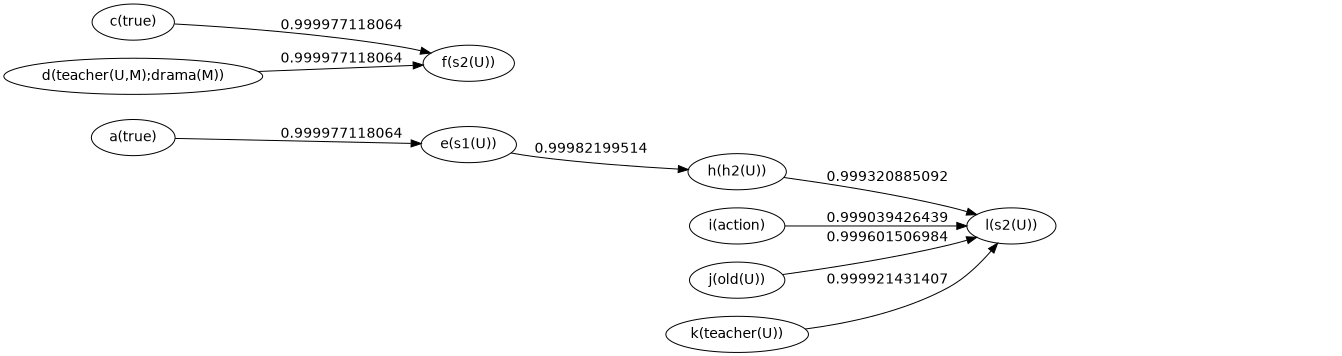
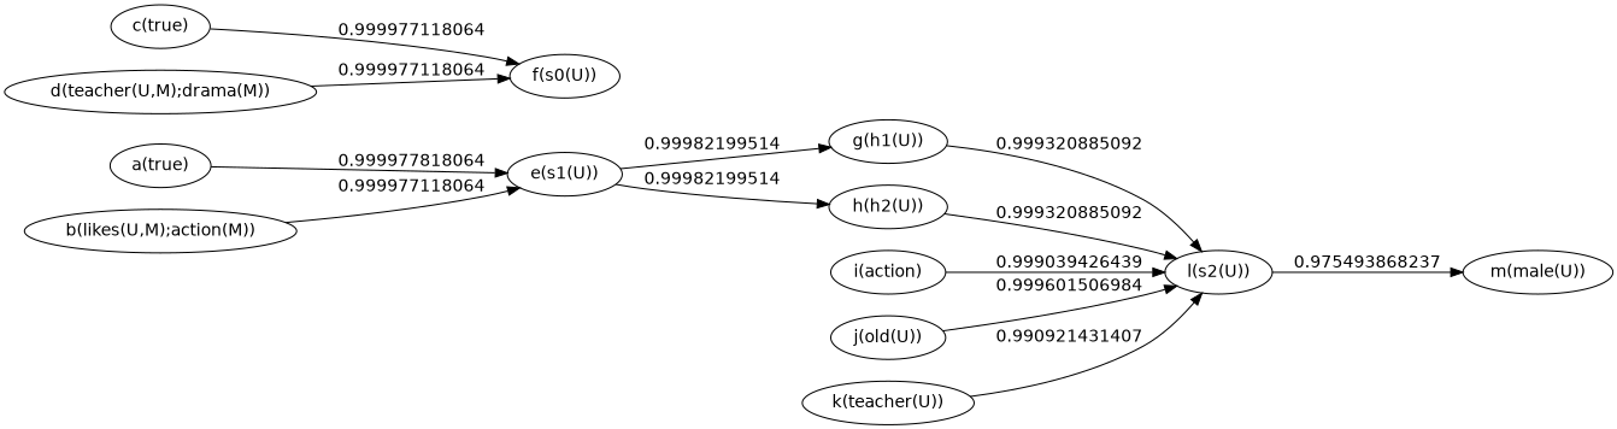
  digraph {
    fontname="DejaVu Sans"
    rankdir=LR
    node [fontname="DejaVu Sans"]
    edge [fontname="DejaVu Sans"]
    "a(true)"
    "e(s1(U))"
+   "g(h1(U))"
    "h(h2(U))"
    n5 [label="l(s2(U))"]
+   "b(likes(U,M);action(M))"
    "c(true)"
-   "f(s2(U))"
+   "f(s2(U))" [label="f(s0(U))"]
    n9 [label="d(teacher(U,M);drama(M))"]
    n10 [label="i(action)"]
+   "m(male(U))"
    "j(old(U))"
    "k(teacher(U))"
-   "a(true)" -> "e(s1(U))" [label=0.999977118064]
+   "a(true)" -> "e(s1(U))" [label=0.999977818064]
+   "e(s1(U))" -> "g(h1(U))" [label=0.99982199514]
    "e(s1(U))" -> "h(h2(U))" [label=0.99982199514]
+   "g(h1(U))" -> n5 [label=0.999320885092]
    "h(h2(U))" -> n5 [label=0.999320885092]
+   n5 -> "m(male(U))" [label=0.975493868237]
+   "b(likes(U,M);action(M))" -> "e(s1(U))" [label=0.999977118064]
    "c(true)" -> "f(s2(U))" [label=0.999977118064]
    n9 -> "f(s2(U))" [label=0.999977118064]
    n10 -> n5 [label=0.999039426439]
    "j(old(U))" -> n5 [label=0.999601506984]
-   "k(teacher(U))" -> n5 [label=0.999921431407]
+   "k(teacher(U))" -> n5 [label=0.990921431407]
  }
